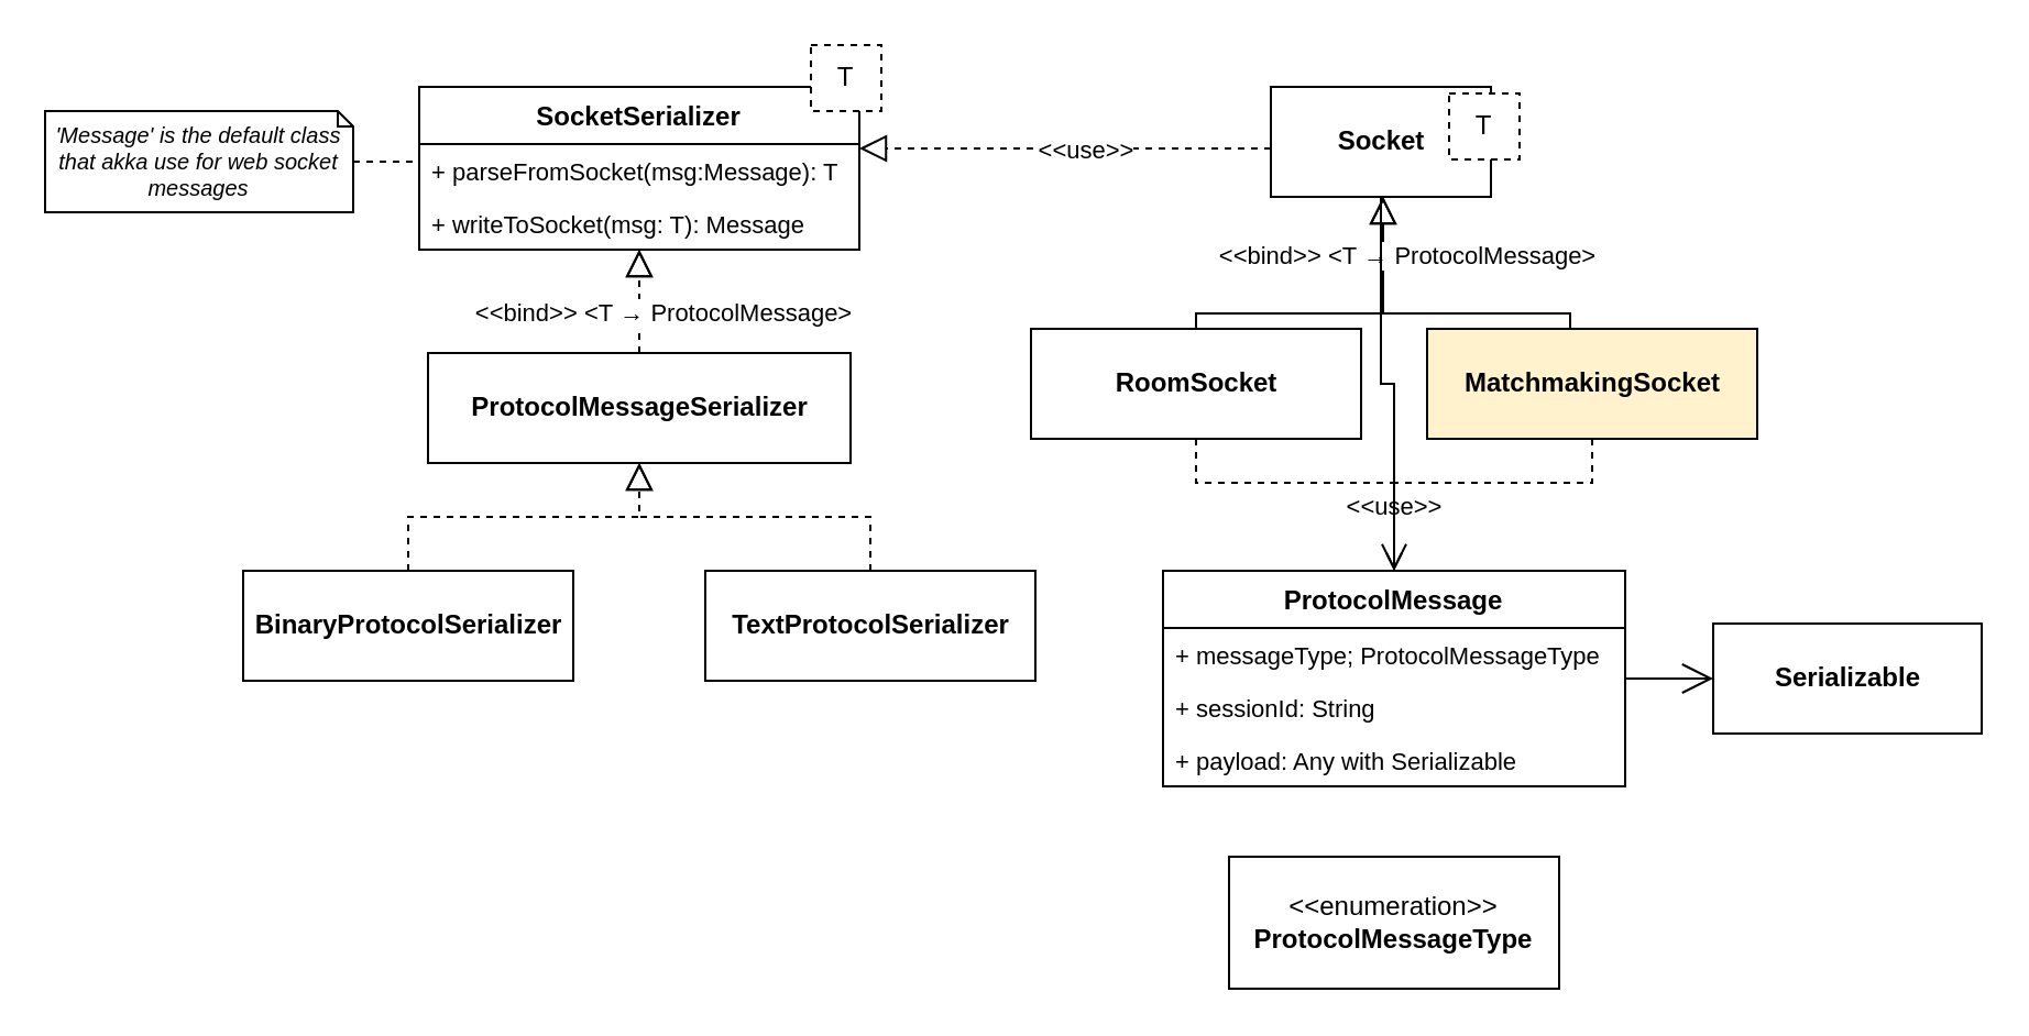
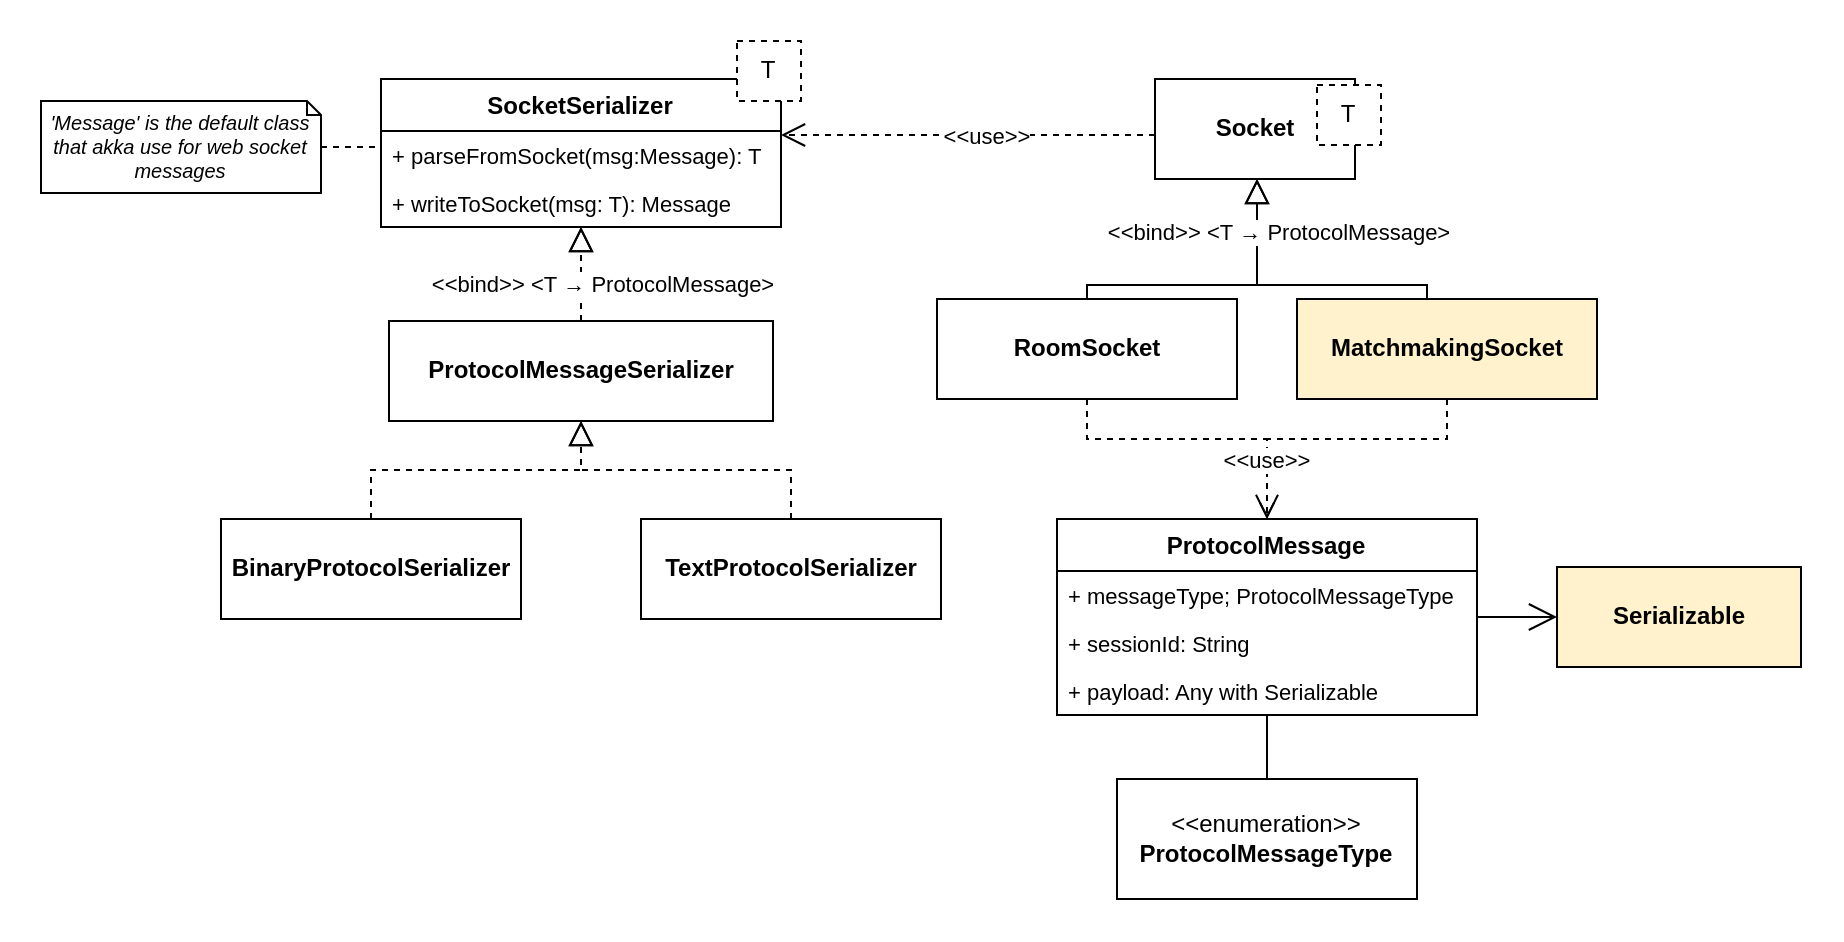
  <mxCell id="0" />
  <mxCell id="1" parent="0" />
  <mxCell id="2" style="edgeStyle=orthogonalEdgeStyle;rounded=0;orthogonalLoop=1;jettySize=auto;html=1;fontSize=11;endArrow=block;endFill=0;dashed=1;endSize=10;" parent="1" source="9" target="30" edge="1"><mxGeometry relative="1" as="geometry" /></mxCell>
  <mxCell id="3" value="&lt;b&gt;BinaryProtocolSerializer&lt;/b&gt;" style="html=1;" parent="1" vertex="1"><mxGeometry x="110" y="259" width="150" height="50" as="geometry" /></mxCell>
  <mxCell id="4" style="edgeStyle=orthogonalEdgeStyle;rounded=0;orthogonalLoop=1;jettySize=auto;html=1;dashed=1;startSize=6;endArrow=block;endFill=0;endSize=10;" parent="1" source="9" target="30" edge="1"><mxGeometry relative="1" as="geometry" /></mxCell>
  <mxCell id="5" value="&amp;lt;&amp;lt;bind&amp;gt;&amp;gt; &amp;lt;T&amp;nbsp;→ ProtocolMessage&amp;gt;" style="edgeLabel;html=1;align=center;verticalAlign=middle;resizable=0;points=[];" parent="4" vertex="1" connectable="0"><mxGeometry x="-0.58" y="4" relative="1" as="geometry"><mxPoint x="14" y="-9" as="offset" /></mxGeometry></mxCell>
  <mxCell id="6" style="edgeStyle=orthogonalEdgeStyle;rounded=0;orthogonalLoop=1;jettySize=auto;html=1;dashed=1;startSize=6;endArrow=block;endFill=0;endSize=10;" parent="1" source="7" target="9" edge="1"><mxGeometry relative="1" as="geometry" /></mxCell>
  <mxCell id="7" value="&lt;b&gt;TextProtocolSerializer&lt;/b&gt;" style="html=1;" parent="1" vertex="1"><mxGeometry x="320" y="259" width="150" height="50" as="geometry" /></mxCell>
  <mxCell id="8" value="&lt;span style=&quot;font-family: monospace ; font-size: 0px&quot;&gt;%3CmxGraphModel%3E%3Croot%3E%3CmxCell%20id%3D%220%22%2F%3E%3CmxCell%20id%3D%221%22%20parent%3D%220%22%2F%3E%3CmxCell%20id%3D%222%22%20value%3D%22%2B%20sessionId%3A%20String%22%20style%3D%22text%3BstrokeColor%3Dnone%3BfillColor%3Dnone%3Balign%3Dleft%3BverticalAlign%3Dtop%3BspacingLeft%3D4%3BspacingRight%3D4%3Boverflow%3Dhidden%3Brotatable%3D0%3Bpoints%3D%5B%5B0%2C0.5%5D%2C%5B1%2C0.5%5D%5D%3BportConstraint%3Deastwest%3BfontSize%3D11%3B%22%20vertex%3D%221%22%20parent%3D%221%22%3E%3CmxGeometry%20x%3D%22460%22%20y%3D%22220%22%20width%3D%22220%22%20height%3D%2224%22%20as%3D%22geometry%22%2F%3E%3C%2FmxCell%3E%3C%2Froot%3E%3C%2FmxGraphModel%3E&lt;/span&gt;" style="text;html=1;align=center;verticalAlign=middle;resizable=0;points=[];autosize=1;" parent="1" vertex="1"><mxGeometry x="577" y="342" width="20" height="20" as="geometry" /></mxCell>
  <mxCell id="9" value="&lt;b&gt;ProtocolMessageSerializer&lt;/b&gt;" style="html=1;" parent="1" vertex="1"><mxGeometry x="194" y="160" width="192" height="50" as="geometry" /></mxCell>
  <mxCell id="10" style="edgeStyle=orthogonalEdgeStyle;rounded=0;orthogonalLoop=1;jettySize=auto;html=1;fontSize=11;endArrow=block;endFill=0;dashed=1;endSize=10;" parent="1" source="3" target="9" edge="1"><mxGeometry relative="1" as="geometry"><mxPoint x="185" y="259" as="sourcePoint" /><mxPoint x="290" y="113" as="targetPoint" /></mxGeometry></mxCell>
  <mxCell id="11" style="edgeStyle=orthogonalEdgeStyle;rounded=0;orthogonalLoop=1;jettySize=auto;html=1;startArrow=none;startFill=0;endArrow=open;endFill=0;endSize=12;strokeColor=#000000;" parent="1" source="35" target="12" edge="1"><mxGeometry relative="1" as="geometry" /></mxCell>
- <mxCell id="12" value="&lt;b&gt;Serializable&lt;/b&gt;" style="html=1;" parent="1" vertex="1"><mxGeometry x="778" y="283" width="122" height="50" as="geometry" /></mxCell>
+ <mxCell id="12" value="&lt;b&gt;Serializable&lt;/b&gt;" style="html=1;fillColor=#fff2cc;" parent="1" vertex="1"><mxGeometry x="778" y="283" width="122" height="50" as="geometry" /></mxCell>
  <mxCell id="13" value="&lt;span style=&quot;font-weight: normal&quot;&gt;&amp;lt;&amp;lt;enumeration&amp;gt;&amp;gt;&lt;br&gt;&lt;/span&gt;ProtocolMessageType" style="rounded=0;whiteSpace=wrap;html=1;fontStyle=1" parent="1" vertex="1"><mxGeometry x="558" y="389" width="150" height="60" as="geometry" /></mxCell>
  <mxCell id="14" style="edgeStyle=orthogonalEdgeStyle;rounded=0;orthogonalLoop=1;jettySize=auto;html=1;endArrow=none;endFill=0;dashed=1;" parent="1" source="15" target="30" edge="1"><mxGeometry relative="1" as="geometry"><Array as="points"><mxPoint x="150" y="76" /></Array></mxGeometry></mxCell>
  <mxCell id="15" value="'Message' is the default class that akka use for web socket messages" style="shape=note;size=7;whiteSpace=wrap;html=1;fontStyle=2;fontSize=10;" parent="1" vertex="1"><mxGeometry x="20" y="50" width="140" height="46" as="geometry" /></mxCell>
  <mxCell id="16" style="edgeStyle=orthogonalEdgeStyle;rounded=0;orthogonalLoop=1;jettySize=auto;html=1;dashed=1;endArrow=open;endFill=0;" edge="1" parent="1" source="17" target="35"><mxGeometry relative="1" as="geometry"><Array as="points"><mxPoint x="543" y="219" /><mxPoint x="633" y="219" /></Array></mxGeometry></mxCell>
  <mxCell id="17" value="&lt;b&gt;RoomSocket&lt;/b&gt;" style="html=1;" vertex="1" parent="1"><mxGeometry x="468" y="149" width="150" height="50" as="geometry" /></mxCell>
  <mxCell id="18" style="edgeStyle=orthogonalEdgeStyle;rounded=0;orthogonalLoop=1;jettySize=auto;html=1;startSize=6;endArrow=block;endFill=0;endSize=10;" edge="1" parent="1" source="22" target="25"><mxGeometry relative="1" as="geometry"><Array as="points"><mxPoint x="713" y="142" /><mxPoint x="628" y="142" /></Array></mxGeometry></mxCell>
  <mxCell id="19" value="&lt;span style=&quot;font-family: monospace ; font-size: 0px&quot;&gt;%3CmxGraphModel%3E%3Croot%3E%3CmxCell%20id%3D%220%22%2F%3E%3CmxCell%20id%3D%221%22%20parent%3D%220%22%2F%3E%3CmxCell%20id%3D%222%22%20value%3D%22%26amp%3Blt%3B%26amp%3Blt%3Bbind%26amp%3Bgt%3B%26amp%3Bgt%3B%20%26amp%3Blt%3BT%26amp%3Bnbsp%3B%E2%86%92%20ProtocolMessage%26amp%3Bgt%3B%22%20style%3D%22edgeLabel%3Bhtml%3D1%3Balign%3Dcenter%3BverticalAlign%3Dmiddle%3Bresizable%3D0%3Bpoints%3D%5B%5D%3B%22%20vertex%3D%221%22%20connectable%3D%220%22%20parent%3D%221%22%3E%3CmxGeometry%20x%3D%22590%22%20y%3D%22490%22%20as%3D%22geometry%22%3E%3CmxPoint%20x%3D%22-29%22%20y%3D%22-59%22%20as%3D%22offset%22%2F%3E%3C%2FmxGeometry%3E%3C%2FmxCell%3E%3C%2Froot%3E%3C%2FmxGraphModel%3E&lt;/span&gt;" style="edgeLabel;html=1;align=center;verticalAlign=middle;resizable=0;points=[];" vertex="1" connectable="0" parent="18"><mxGeometry x="0.287" y="-3" relative="1" as="geometry"><mxPoint as="offset" /></mxGeometry></mxCell>
  <mxCell id="20" style="edgeStyle=orthogonalEdgeStyle;rounded=0;orthogonalLoop=1;jettySize=auto;html=1;entryX=0.5;entryY=0;entryDx=0;entryDy=0;dashed=1;endArrow=open;endFill=0;endSize=10;" edge="1" parent="1" source="22" target="35"><mxGeometry relative="1" as="geometry"><Array as="points"><mxPoint x="723" y="219" /><mxPoint x="633" y="219" /></Array></mxGeometry></mxCell>
  <mxCell id="21" value="&amp;lt;&amp;lt;use&amp;gt;&amp;gt;" style="edgeLabel;html=1;align=center;verticalAlign=middle;resizable=0;points=[];" vertex="1" connectable="0" parent="20"><mxGeometry x="-0.643" y="-2" relative="1" as="geometry"><mxPoint x="-83.14" y="12" as="offset" /></mxGeometry></mxCell>
  <mxCell id="22" value="&lt;b&gt;MatchmakingSocket&lt;/b&gt;" style="html=1;fillColor=#fff2cc;" vertex="1" parent="1"><mxGeometry x="648" y="149" width="150" height="50" as="geometry" /></mxCell>
- <mxCell id="23" style="edgeStyle=orthogonalEdgeStyle;rounded=0;orthogonalLoop=1;jettySize=auto;html=1;endArrow=block;endFill=0;dashed=1;endSize=10;" edge="1" parent="1" source="25" target="30"><mxGeometry relative="1" as="geometry"><Array as="points"><mxPoint x="430" y="67" /><mxPoint x="430" y="67" /></Array></mxGeometry></mxCell>
+ <mxCell id="23" style="edgeStyle=orthogonalEdgeStyle;rounded=0;orthogonalLoop=1;jettySize=auto;html=1;endArrow=open;endFill=0;dashed=1;endSize=10;" edge="1" parent="1" source="25" target="30"><mxGeometry relative="1" as="geometry"><Array as="points"><mxPoint x="430" y="67" /><mxPoint x="430" y="67" /></Array></mxGeometry></mxCell>
  <mxCell id="24" value="&amp;lt;&amp;lt;use&amp;gt;&amp;gt;" style="edgeLabel;html=1;align=center;verticalAlign=middle;resizable=0;points=[];" vertex="1" connectable="0" parent="23"><mxGeometry x="-0.091" relative="1" as="geometry"><mxPoint as="offset" /></mxGeometry></mxCell>
  <mxCell id="25" value="&lt;b&gt;Socket&lt;/b&gt;" style="html=1;" vertex="1" parent="1"><mxGeometry x="577" y="39" width="100" height="50" as="geometry" /></mxCell>
  <mxCell id="26" style="edgeStyle=orthogonalEdgeStyle;rounded=0;orthogonalLoop=1;jettySize=auto;html=1;fontSize=11;endArrow=block;endFill=0;endSize=10;" edge="1" parent="1" source="17" target="25"><mxGeometry relative="1" as="geometry"><mxPoint x="543" y="366" as="sourcePoint" /><mxPoint x="648" y="220" as="targetPoint" /><Array as="points"><mxPoint x="543" y="142" /><mxPoint x="628" y="142" /></Array></mxGeometry></mxCell>
  <mxCell id="27" value="&lt;span style=&quot;font-family: monospace ; font-size: 0px&quot;&gt;%3CmxGraphModel%3E%3Croot%3E%3CmxCell%20id%3D%220%22%2F%3E%3CmxCell%20id%3D%221%22%20parent%3D%220%22%2F%3E%3CmxCell%20id%3D%222%22%20value%3D%22%26amp%3Blt%3B%26amp%3Blt%3Bbind%26amp%3Bgt%3B%26amp%3Bgt%3B%20%26amp%3Blt%3BT%26amp%3Bnbsp%3B%E2%86%92%20ProtocolMessage%26amp%3Bgt%3B%22%20style%3D%22edgeLabel%3Bhtml%3D1%3Balign%3Dcenter%3BverticalAlign%3Dmiddle%3Bresizable%3D0%3Bpoints%3D%5B%5D%3B%22%20vertex%3D%221%22%20connectable%3D%220%22%20parent%3D%221%22%3E%3CmxGeometry%20x%3D%22300%22%20y%3D%22250%22%20as%3D%22geometry%22%3E%3CmxPoint%20x%3D%2214%22%20y%3D%22-11%22%20as%3D%22offset%22%2F%3E%3C%2FmxGeometry%3E%3C%2FmxCell%3E%3C%2Froot%3E%3C%2FmxGraphModel%3E&lt;/span&gt;" style="edgeLabel;html=1;align=center;verticalAlign=middle;resizable=0;points=[];" vertex="1" connectable="0" parent="26"><mxGeometry x="0.764" relative="1" as="geometry"><mxPoint as="offset" /></mxGeometry></mxCell>
  <mxCell id="28" value="&amp;lt;&amp;lt;bind&amp;gt;&amp;gt; &amp;lt;T&amp;nbsp;→ ProtocolMessage&amp;gt;" style="edgeLabel;html=1;align=center;verticalAlign=middle;resizable=0;points=[];" vertex="1" connectable="0" parent="26"><mxGeometry x="0.757" y="1" relative="1" as="geometry"><mxPoint x="11" y="8.0" as="offset" /></mxGeometry></mxCell>
  <mxCell id="29" value="T" style="rounded=0;whiteSpace=wrap;html=1;fillColor=#ffffff;dashed=1;" vertex="1" parent="1"><mxGeometry x="658" y="42" width="32" height="30" as="geometry" /></mxCell>
  <mxCell id="30" value="SocketSerializer&#10;" style="swimlane;fontStyle=1;align=center;verticalAlign=top;childLayout=stackLayout;horizontal=1;startSize=26;horizontalStack=0;resizeParent=1;resizeParentMax=0;resizeLast=0;collapsible=1;marginBottom=0;" parent="1" vertex="1"><mxGeometry x="190" y="39" width="200" height="74" as="geometry" /></mxCell>
  <mxCell id="31" value="+ parseFromSocket(msg:Message): T&#10;" style="text;strokeColor=none;fillColor=none;align=left;verticalAlign=top;spacingLeft=4;spacingRight=4;overflow=hidden;rotatable=0;points=[[0,0.5],[1,0.5]];portConstraint=eastwest;fontSize=11;" parent="30" vertex="1"><mxGeometry y="26" width="200" height="24" as="geometry" /></mxCell>
  <mxCell id="32" value="+ writeToSocket(msg: T): Message" style="text;strokeColor=none;fillColor=none;align=left;verticalAlign=top;spacingLeft=4;spacingRight=4;overflow=hidden;rotatable=0;points=[[0,0.5],[1,0.5]];portConstraint=eastwest;fontSize=11;" parent="30" vertex="1"><mxGeometry y="50" width="200" height="24" as="geometry" /></mxCell>
  <mxCell id="33" value="T" style="rounded=0;whiteSpace=wrap;html=1;fillColor=#ffffff;dashed=1;" parent="1" vertex="1"><mxGeometry x="368" y="20" width="32" height="30" as="geometry" /></mxCell>
- <mxCell id="34" style="edgeStyle=orthogonalEdgeStyle;rounded=0;orthogonalLoop=1;jettySize=auto;html=1;endArrow=none;endFill=0;endSize=10;" edge="1" parent="1" source="35" target="25"><mxGeometry relative="1" as="geometry" /></mxCell>
+ <mxCell id="34" style="edgeStyle=orthogonalEdgeStyle;rounded=0;orthogonalLoop=1;jettySize=auto;html=1;endArrow=none;endFill=0;endSize=10;" edge="1" parent="1" source="35" target="13"><mxGeometry relative="1" as="geometry" /></mxCell>
  <mxCell id="35" value="ProtocolMessage" style="swimlane;fontStyle=1;align=center;verticalAlign=top;childLayout=stackLayout;horizontal=1;startSize=26;horizontalStack=0;resizeParent=1;resizeParentMax=0;resizeLast=0;collapsible=1;marginBottom=0;" parent="1" vertex="1"><mxGeometry x="528" y="259" width="210" height="98" as="geometry" /></mxCell>
  <mxCell id="36" value="+ messageType; ProtocolMessageType&#10;" style="text;strokeColor=none;fillColor=none;align=left;verticalAlign=top;spacingLeft=4;spacingRight=4;overflow=hidden;rotatable=0;points=[[0,0.5],[1,0.5]];portConstraint=eastwest;fontSize=11;" parent="35" vertex="1"><mxGeometry y="26" width="210" height="24" as="geometry" /></mxCell>
  <mxCell id="37" value="+ sessionId: String" style="text;strokeColor=none;fillColor=none;align=left;verticalAlign=top;spacingLeft=4;spacingRight=4;overflow=hidden;rotatable=0;points=[[0,0.5],[1,0.5]];portConstraint=eastwest;fontSize=11;" parent="35" vertex="1"><mxGeometry y="50" width="210" height="24" as="geometry" /></mxCell>
  <mxCell id="38" value="+ payload: Any with Serializable" style="text;strokeColor=none;fillColor=none;align=left;verticalAlign=top;spacingLeft=4;spacingRight=4;overflow=hidden;rotatable=0;points=[[0,0.5],[1,0.5]];portConstraint=eastwest;fontSize=11;" parent="35" vertex="1"><mxGeometry y="74" width="210" height="24" as="geometry" /></mxCell>
